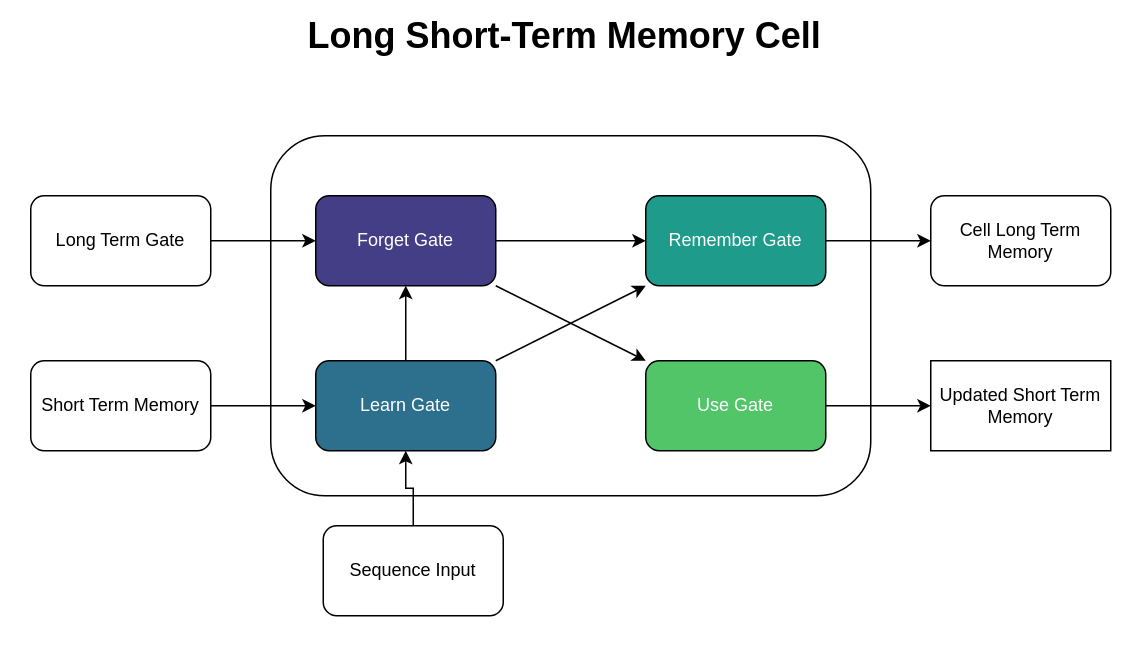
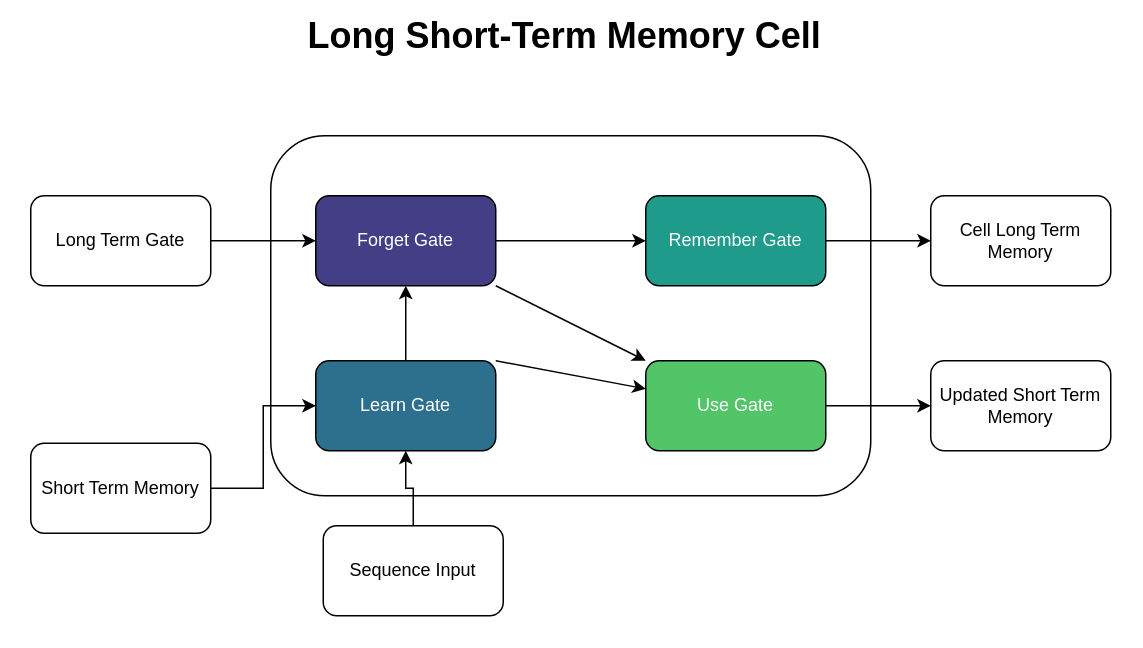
  <mxCell id="0" />
  <mxCell id="1" parent="0" />
  <mxCell id="2" value="" style="rounded=1;whiteSpace=wrap;html=1;" vertex="1" parent="1"><mxGeometry x="180" y="90" width="400" height="240" as="geometry" /></mxCell>
  <mxCell id="3" style="edgeStyle=orthogonalEdgeStyle;rounded=0;orthogonalLoop=1;jettySize=auto;html=1;entryX=0;entryY=0.5;entryDx=0;entryDy=0;" edge="1" parent="1" source="4" target="7"><mxGeometry relative="1" as="geometry" /></mxCell>
  <mxCell id="4" value="Forget Gate" style="rounded=1;whiteSpace=wrap;html=1;labelBackgroundColor=none;fillColor=#433e85;fontColor=#FFFFFF;" vertex="1" parent="1"><mxGeometry x="210" y="130" width="120" height="60" as="geometry" /></mxCell>
  <mxCell id="5" style="edgeStyle=orthogonalEdgeStyle;rounded=0;orthogonalLoop=1;jettySize=auto;html=1;" edge="1" parent="1" source="6" target="4"><mxGeometry relative="1" as="geometry" /></mxCell>
  <mxCell id="6" value="Learn Gate" style="rounded=1;whiteSpace=wrap;html=1;fillColor=#2d708e;fontColor=#FFFFFF;" vertex="1" parent="1"><mxGeometry x="210" y="240" width="120" height="60" as="geometry" /></mxCell>
  <mxCell id="7" value="Remember Gate" style="rounded=1;whiteSpace=wrap;html=1;fillColor=#1e9b8a;fontColor=#FFFFFF;" vertex="1" parent="1"><mxGeometry x="430" y="130" width="120" height="60" as="geometry" /></mxCell>
  <mxCell id="8" value="Use Gate" style="rounded=1;whiteSpace=wrap;html=1;fillColor=#52c569;fontColor=#FFFFFF;" vertex="1" parent="1"><mxGeometry x="430" y="240" width="120" height="60" as="geometry" /></mxCell>
  <mxCell id="9" style="edgeStyle=orthogonalEdgeStyle;rounded=0;orthogonalLoop=1;jettySize=auto;html=1;" edge="1" parent="1" source="10" target="4"><mxGeometry relative="1" as="geometry" /></mxCell>
  <mxCell id="10" value="Long Term Gate" style="rounded=1;whiteSpace=wrap;html=1;" vertex="1" parent="1"><mxGeometry x="20" y="130" width="120" height="60" as="geometry" /></mxCell>
  <mxCell id="11" style="edgeStyle=orthogonalEdgeStyle;rounded=0;orthogonalLoop=1;jettySize=auto;html=1;entryX=0;entryY=0.5;entryDx=0;entryDy=0;" edge="1" parent="1" source="12" target="6"><mxGeometry relative="1" as="geometry" /></mxCell>
- <mxCell id="12" value="Short Term Memory" style="rounded=1;whiteSpace=wrap;html=1;" vertex="1" parent="1"><mxGeometry x="20" y="240" width="120" height="60" as="geometry" /></mxCell>
+ <mxCell id="12" value="Short Term Memory" style="rounded=1;whiteSpace=wrap;html=1;" vertex="1" parent="1"><mxGeometry x="20" y="295" width="120" height="60" as="geometry" /></mxCell>
  <mxCell id="13" value="Cell Long Term Memory" style="rounded=1;whiteSpace=wrap;html=1;" vertex="1" parent="1"><mxGeometry x="620" y="130" width="120" height="60" as="geometry" /></mxCell>
- <mxCell id="14" value="Updated Short Term Memory" style="whiteSpace=wrap;html=1;rounded=0;" vertex="1" parent="1"><mxGeometry x="620" y="240" width="120" height="60" as="geometry" /></mxCell>
+ <mxCell id="14" value="Updated Short Term Memory" style="rounded=1;whiteSpace=wrap;html=1;" vertex="1" parent="1"><mxGeometry x="620" y="240" width="120" height="60" as="geometry" /></mxCell>
  <mxCell id="15" style="edgeStyle=orthogonalEdgeStyle;rounded=0;orthogonalLoop=1;jettySize=auto;html=1;" edge="1" parent="1" source="16" target="6"><mxGeometry relative="1" as="geometry" /></mxCell>
  <mxCell id="16" value="Sequence Input" style="rounded=1;whiteSpace=wrap;html=1;" vertex="1" parent="1"><mxGeometry x="215" y="350" width="120" height="60" as="geometry" /></mxCell>
- <mxCell id="17" value="" style="endArrow=classic;html=1;exitX=1;exitY=0;exitDx=0;exitDy=0;entryX=0;entryY=1;entryDx=0;entryDy=0;" edge="1" parent="1" source="6" target="7"><mxGeometry width="50" height="50" relative="1" as="geometry"><mxPoint x="355" y="240" as="sourcePoint" /><mxPoint x="405" y="190" as="targetPoint" /></mxGeometry></mxCell>
+ <mxCell id="17" value="" style="endArrow=classic;html=1;exitX=1;exitY=0;exitDx=0;exitDy=0;" edge="1" parent="1" source="6" target="8"><mxGeometry width="50" height="50" relative="1" as="geometry"><mxPoint x="355" y="240" as="sourcePoint" /><mxPoint x="405" y="190" as="targetPoint" /></mxGeometry></mxCell>
  <mxCell id="18" value="" style="endArrow=classic;html=1;exitX=1;exitY=1;exitDx=0;exitDy=0;entryX=0;entryY=0;entryDx=0;entryDy=0;" edge="1" parent="1" source="4" target="8"><mxGeometry width="50" height="50" relative="1" as="geometry"><mxPoint x="370" y="220" as="sourcePoint" /><mxPoint x="420" y="170" as="targetPoint" /></mxGeometry></mxCell>
  <mxCell id="19" value="" style="endArrow=classic;html=1;exitX=1;exitY=0.5;exitDx=0;exitDy=0;entryX=0;entryY=0.5;entryDx=0;entryDy=0;" edge="1" parent="1" source="7" target="13"><mxGeometry width="50" height="50" relative="1" as="geometry"><mxPoint x="600" y="110" as="sourcePoint" /><mxPoint x="650" y="60" as="targetPoint" /></mxGeometry></mxCell>
  <mxCell id="20" value="" style="endArrow=classic;html=1;exitX=1;exitY=0.5;exitDx=0;exitDy=0;entryX=0;entryY=0.5;entryDx=0;entryDy=0;" edge="1" parent="1" source="8" target="14"><mxGeometry width="50" height="50" relative="1" as="geometry"><mxPoint x="560" y="170" as="sourcePoint" /><mxPoint x="630" y="170" as="targetPoint" /></mxGeometry></mxCell>
  <mxCell id="21" value="Long Short-Term Memory Cell" style="text;html=1;strokeColor=none;fillColor=none;spacing=5;spacingTop=-20;whiteSpace=wrap;overflow=hidden;rounded=0;labelBackgroundColor=none;fontSize=24;fontStyle=1" vertex="1" parent="1"><mxGeometry x="200" y="20" width="360" height="22" as="geometry" /></mxCell>
